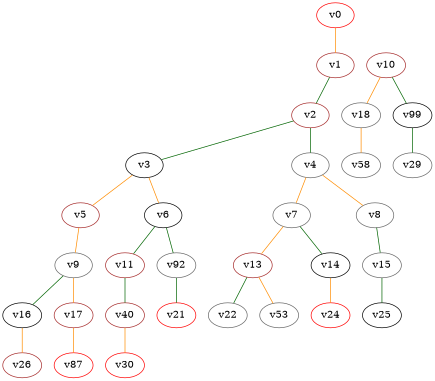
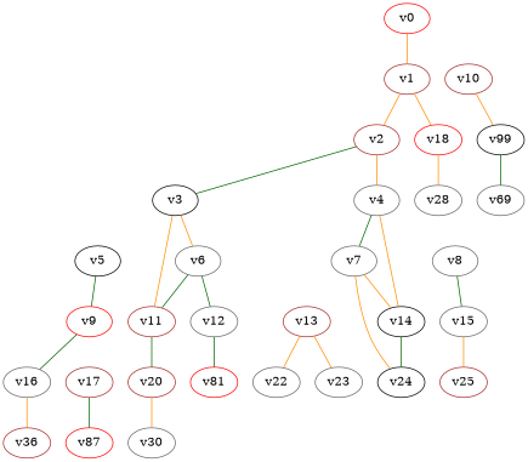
  graph {
    node [color=brown]
    edge [color=darkorange]
    v0 [color=red]
    v1
    v2
    v3 [color=black]
    v4 [color=gray40]
-   v5
-   v6 [color=black]
+   v5 [color=black]
+   v6 [color=gray40]
    v7 [color=gray40]
    v8 [color=gray40]
-   v9 [color=gray40]
+   v9 [color=red]
    v11
-   v12 [color=gray40 label=v92]
+   v12 [color=gray40]
    v13
    v14 [color=black]
    v15 [color=gray40]
-   v16 [color=black]
+   v16 [color=gray40]
    v17
    v10
-   v18 [color=gray40]
+   v18 [color=red]
    n20 [color=black label=v99]
-   v20 [label=v40]
-   v21 [color=red]
+   v20
+   v21 [color=red label=v81]
    v22 [color=gray40]
-   v23 [color=gray40 label=v53]
-   v24 [color=red]
-   v25 [color=black]
-   v26
+   v23 [color=gray40]
+   v24 [color=black]
+   v25
+   v26 [label=v36]
    n28 [color=red label=v87]
-   v28 [color=gray40 label=v58]
-   v29 [color=gray40]
-   v30 [color=red]
+   v28 [color=gray40]
+   v29 [color=gray40 label=v69]
+   v30 [color=gray40]
    v0 -- v1
-   v1 -- v2 [color=darkgreen]
+   v1 -- v2
    v2 -- v3 [color=darkgreen]
-   v2 -- v4 [color=darkgreen]
-   v3 -- v5
+   v2 -- v4
+   v3 -- v11
    v3 -- v6
-   v4 -- v7
-   v4 -- v8
-   v5 -- v9
+   v4 -- v7 [color=darkgreen]
+   v4 -- v14
+   v5 -- v9 [color=darkgreen]
    v6 -- v11 [color=darkgreen]
    v6 -- v12 [color=darkgreen]
-   v7 -- v13
-   v7 -- v14 [color=darkgreen]
+   v7 -- v24
+   v7 -- v14
    v8 -- v15 [color=darkgreen]
    v9 -- v16 [color=darkgreen]
-   v9 -- v17
    v11 -- v20 [color=darkgreen]
    v12 -- v21 [color=darkgreen]
-   v13 -- v22 [color=darkgreen]
+   v13 -- v22
    v13 -- v23
-   v14 -- v24
-   v15 -- v25 [color=darkgreen]
+   v14 -- v24 [color=darkgreen]
+   v15 -- v25
    v16 -- v26
-   v17 -- n28
-   v10 -- v18
-   v10 -- n20 [color=darkgreen]
+   v17 -- n28 [color=darkgreen]
+   v1 -- v18
+   v10 -- n20
    v18 -- v28
    n20 -- v29 [color=darkgreen]
    v20 -- v30
  }
